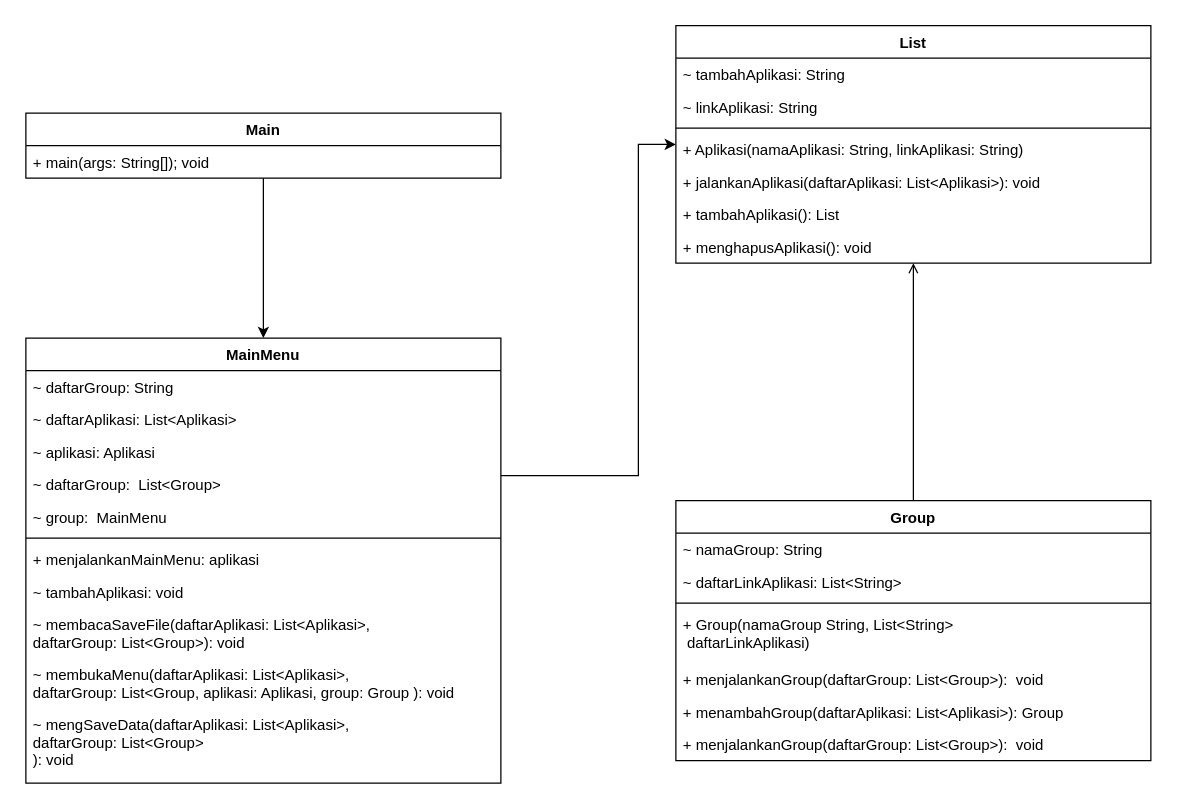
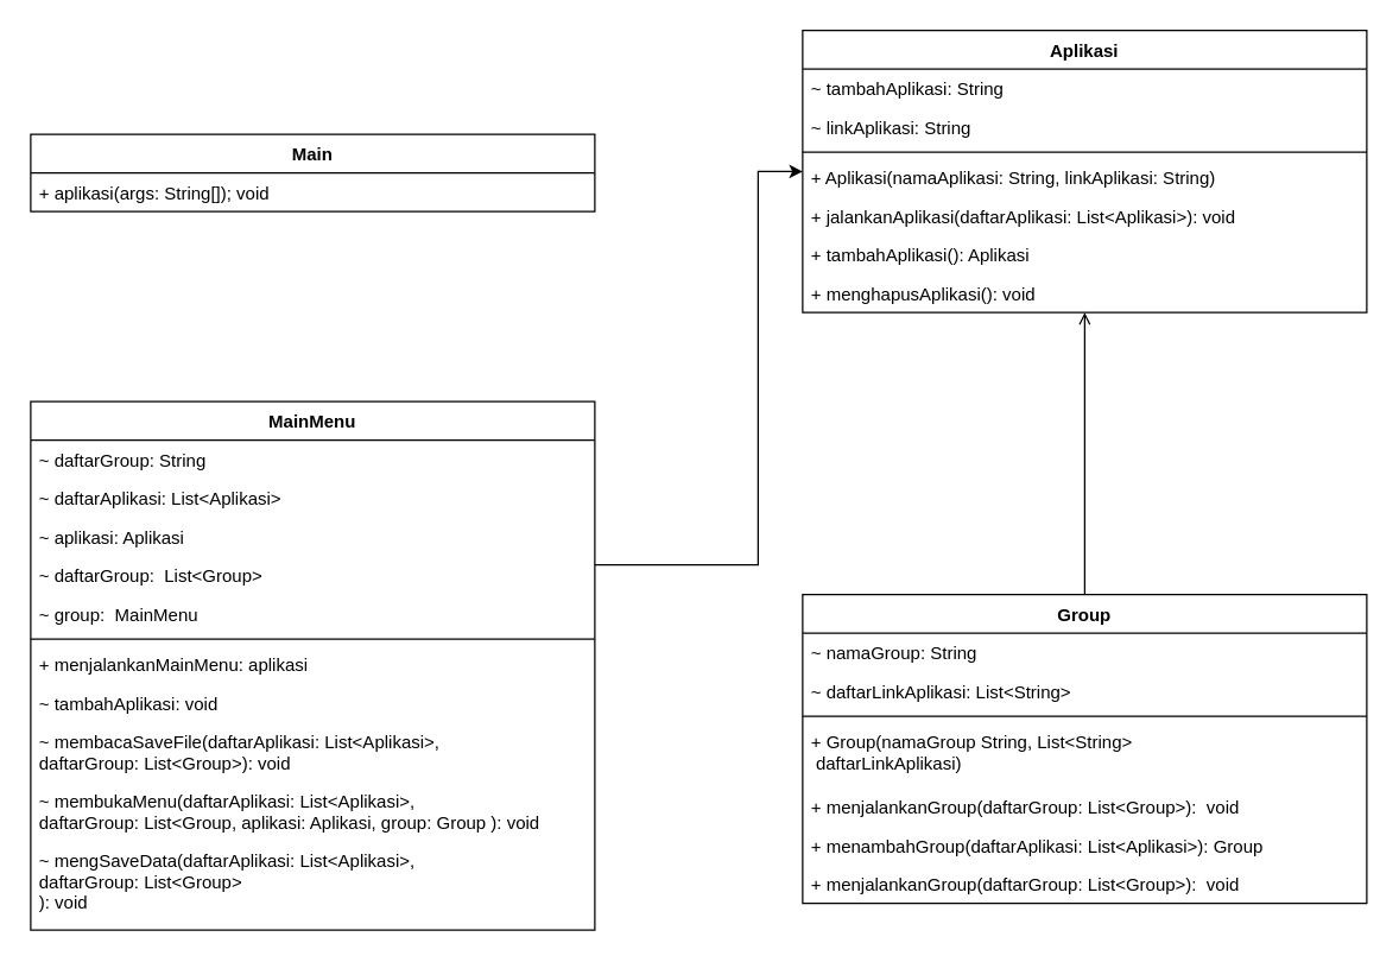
  <mxCell id="0" />
  <mxCell id="1" parent="0" />
- <mxCell id="2" value="List" style="swimlane;fontStyle=1;align=center;verticalAlign=top;childLayout=stackLayout;horizontal=1;startSize=26;horizontalStack=0;resizeParent=1;resizeParentMax=0;resizeLast=0;collapsible=1;marginBottom=0;" parent="1" vertex="1"><mxGeometry x="540" y="20" width="380" height="190" as="geometry" /></mxCell>
+ <mxCell id="2" value="Aplikasi" style="swimlane;fontStyle=1;align=center;verticalAlign=top;childLayout=stackLayout;horizontal=1;startSize=26;horizontalStack=0;resizeParent=1;resizeParentMax=0;resizeLast=0;collapsible=1;marginBottom=0;" parent="1" vertex="1"><mxGeometry x="540" y="20" width="380" height="190" as="geometry" /></mxCell>
  <mxCell id="3" value="~ tambahAplikasi: String" style="text;strokeColor=none;fillColor=none;align=left;verticalAlign=top;spacingLeft=4;spacingRight=4;overflow=hidden;rotatable=0;points=[[0,0.5],[1,0.5]];portConstraint=eastwest;" parent="2" vertex="1"><mxGeometry y="26" width="380" height="26" as="geometry" /></mxCell>
  <mxCell id="4" value="~ linkAplikasi: String" style="text;strokeColor=none;fillColor=none;align=left;verticalAlign=top;spacingLeft=4;spacingRight=4;overflow=hidden;rotatable=0;points=[[0,0.5],[1,0.5]];portConstraint=eastwest;" parent="2" vertex="1"><mxGeometry y="52" width="380" height="26" as="geometry" /></mxCell>
  <mxCell id="5" value="" style="line;strokeWidth=1;fillColor=none;align=left;verticalAlign=middle;spacingTop=-1;spacingLeft=3;spacingRight=3;rotatable=0;labelPosition=right;points=[];portConstraint=eastwest;strokeColor=inherit;" parent="2" vertex="1"><mxGeometry y="78" width="380" height="8" as="geometry" /></mxCell>
  <mxCell id="6" value="+ Aplikasi(namaAplikasi: String, linkAplikasi: String)" style="text;strokeColor=none;fillColor=none;align=left;verticalAlign=top;spacingLeft=4;spacingRight=4;overflow=hidden;rotatable=0;points=[[0,0.5],[1,0.5]];portConstraint=eastwest;" parent="2" vertex="1"><mxGeometry y="86" width="380" height="26" as="geometry" /></mxCell>
  <mxCell id="7" value="+ jalankanAplikasi(daftarAplikasi: List&lt;Aplikasi&gt;): void" style="text;strokeColor=none;fillColor=none;align=left;verticalAlign=top;spacingLeft=4;spacingRight=4;overflow=hidden;rotatable=0;points=[[0,0.5],[1,0.5]];portConstraint=eastwest;" parent="2" vertex="1"><mxGeometry y="112" width="380" height="26" as="geometry" /></mxCell>
- <mxCell id="8" value="+ tambahAplikasi(): List" style="text;strokeColor=none;fillColor=none;align=left;verticalAlign=top;spacingLeft=4;spacingRight=4;overflow=hidden;rotatable=0;points=[[0,0.5],[1,0.5]];portConstraint=eastwest;" parent="2" vertex="1"><mxGeometry y="138" width="380" height="26" as="geometry" /></mxCell>
+ <mxCell id="8" value="+ tambahAplikasi(): Aplikasi" style="text;strokeColor=none;fillColor=none;align=left;verticalAlign=top;spacingLeft=4;spacingRight=4;overflow=hidden;rotatable=0;points=[[0,0.5],[1,0.5]];portConstraint=eastwest;" parent="2" vertex="1"><mxGeometry y="138" width="380" height="26" as="geometry" /></mxCell>
  <mxCell id="9" value="+ menghapusAplikasi(): void" style="text;strokeColor=none;fillColor=none;align=left;verticalAlign=top;spacingLeft=4;spacingRight=4;overflow=hidden;rotatable=0;points=[[0,0.5],[1,0.5]];portConstraint=eastwest;" parent="2" vertex="1"><mxGeometry y="164" width="380" height="26" as="geometry" /></mxCell>
  <mxCell id="10" style="edgeStyle=orthogonalEdgeStyle;rounded=0;orthogonalLoop=1;jettySize=auto;html=1;endArrow=open;" edge="1" parent="1" source="11" target="2"><mxGeometry relative="1" as="geometry" /></mxCell>
  <mxCell id="11" value="Group" style="swimlane;fontStyle=1;align=center;verticalAlign=top;childLayout=stackLayout;horizontal=1;startSize=26;horizontalStack=0;resizeParent=1;resizeParentMax=0;resizeLast=0;collapsible=1;marginBottom=0;" parent="1" vertex="1"><mxGeometry x="540" y="400" width="380" height="208" as="geometry" /></mxCell>
  <mxCell id="12" value="~ namaGroup: String" style="text;strokeColor=none;fillColor=none;align=left;verticalAlign=top;spacingLeft=4;spacingRight=4;overflow=hidden;rotatable=0;points=[[0,0.5],[1,0.5]];portConstraint=eastwest;" parent="11" vertex="1"><mxGeometry y="26" width="380" height="26" as="geometry" /></mxCell>
  <mxCell id="13" value="~ daftarLinkAplikasi: List&lt;String&gt;" style="text;strokeColor=none;fillColor=none;align=left;verticalAlign=top;spacingLeft=4;spacingRight=4;overflow=hidden;rotatable=0;points=[[0,0.5],[1,0.5]];portConstraint=eastwest;" parent="11" vertex="1"><mxGeometry y="52" width="380" height="26" as="geometry" /></mxCell>
  <mxCell id="14" value="" style="line;strokeWidth=1;fillColor=none;align=left;verticalAlign=middle;spacingTop=-1;spacingLeft=3;spacingRight=3;rotatable=0;labelPosition=right;points=[];portConstraint=eastwest;strokeColor=inherit;" parent="11" vertex="1"><mxGeometry y="78" width="380" height="8" as="geometry" /></mxCell>
  <mxCell id="15" value="+ Group(namaGroup String, List&lt;String&gt;&#10; daftarLinkAplikasi)" style="text;strokeColor=none;fillColor=none;align=left;verticalAlign=top;spacingLeft=4;spacingRight=4;overflow=hidden;rotatable=0;points=[[0,0.5],[1,0.5]];portConstraint=eastwest;" parent="11" vertex="1"><mxGeometry y="86" width="380" height="44" as="geometry" /></mxCell>
  <mxCell id="16" value="+ menjalankanGroup(daftarGroup: List&lt;Group&gt;):  void" style="text;strokeColor=none;fillColor=none;align=left;verticalAlign=top;spacingLeft=4;spacingRight=4;overflow=hidden;rotatable=0;points=[[0,0.5],[1,0.5]];portConstraint=eastwest;" parent="11" vertex="1"><mxGeometry y="130" width="380" height="26" as="geometry" /></mxCell>
  <mxCell id="17" value="+ menambahGroup(daftarAplikasi: List&lt;Aplikasi&gt;): Group" style="text;strokeColor=none;fillColor=none;align=left;verticalAlign=top;spacingLeft=4;spacingRight=4;overflow=hidden;rotatable=0;points=[[0,0.5],[1,0.5]];portConstraint=eastwest;" parent="11" vertex="1"><mxGeometry y="156" width="380" height="26" as="geometry" /></mxCell>
  <mxCell id="18" value="+ menjalankanGroup(daftarGroup: List&lt;Group&gt;):  void" style="text;strokeColor=none;fillColor=none;align=left;verticalAlign=top;spacingLeft=4;spacingRight=4;overflow=hidden;rotatable=0;points=[[0,0.5],[1,0.5]];portConstraint=eastwest;" parent="11" vertex="1"><mxGeometry y="182" width="380" height="26" as="geometry" /></mxCell>
  <mxCell id="19" value="MainMenu" style="swimlane;fontStyle=1;align=center;verticalAlign=top;childLayout=stackLayout;horizontal=1;startSize=26;horizontalStack=0;resizeParent=1;resizeParentMax=0;resizeLast=0;collapsible=1;marginBottom=0;" parent="1" vertex="1"><mxGeometry x="20" y="270" width="380" height="356" as="geometry" /></mxCell>
  <mxCell id="20" value="~ daftarGroup: String" style="text;strokeColor=none;fillColor=none;align=left;verticalAlign=top;spacingLeft=4;spacingRight=4;overflow=hidden;rotatable=0;points=[[0,0.5],[1,0.5]];portConstraint=eastwest;" parent="19" vertex="1"><mxGeometry y="26" width="380" height="26" as="geometry" /></mxCell>
  <mxCell id="21" value="~ daftarAplikasi: List&lt;Aplikasi&gt;" style="text;strokeColor=none;fillColor=none;align=left;verticalAlign=top;spacingLeft=4;spacingRight=4;overflow=hidden;rotatable=0;points=[[0,0.5],[1,0.5]];portConstraint=eastwest;" parent="19" vertex="1"><mxGeometry y="52" width="380" height="26" as="geometry" /></mxCell>
  <mxCell id="22" value="~ aplikasi: Aplikasi" style="text;strokeColor=none;fillColor=none;align=left;verticalAlign=top;spacingLeft=4;spacingRight=4;overflow=hidden;rotatable=0;points=[[0,0.5],[1,0.5]];portConstraint=eastwest;" parent="19" vertex="1"><mxGeometry y="78" width="380" height="26" as="geometry" /></mxCell>
  <mxCell id="23" value="~ daftarGroup:  List&lt;Group&gt;" style="text;strokeColor=none;fillColor=none;align=left;verticalAlign=top;spacingLeft=4;spacingRight=4;overflow=hidden;rotatable=0;points=[[0,0.5],[1,0.5]];portConstraint=eastwest;" parent="19" vertex="1"><mxGeometry y="104" width="380" height="26" as="geometry" /></mxCell>
  <mxCell id="24" value="~ group:  MainMenu" style="text;strokeColor=none;fillColor=none;align=left;verticalAlign=top;spacingLeft=4;spacingRight=4;overflow=hidden;rotatable=0;points=[[0,0.5],[1,0.5]];portConstraint=eastwest;" parent="19" vertex="1"><mxGeometry y="130" width="380" height="26" as="geometry" /></mxCell>
  <mxCell id="25" value="" style="line;strokeWidth=1;fillColor=none;align=left;verticalAlign=middle;spacingTop=-1;spacingLeft=3;spacingRight=3;rotatable=0;labelPosition=right;points=[];portConstraint=eastwest;strokeColor=inherit;" parent="19" vertex="1"><mxGeometry y="156" width="380" height="8" as="geometry" /></mxCell>
  <mxCell id="26" value="+ menjalankanMainMenu: aplikasi" style="text;strokeColor=none;fillColor=none;align=left;verticalAlign=top;spacingLeft=4;spacingRight=4;overflow=hidden;rotatable=0;points=[[0,0.5],[1,0.5]];portConstraint=eastwest;" parent="19" vertex="1"><mxGeometry y="164" width="380" height="26" as="geometry" /></mxCell>
  <mxCell id="27" value="~ tambahAplikasi: void" style="text;strokeColor=none;fillColor=none;align=left;verticalAlign=top;spacingLeft=4;spacingRight=4;overflow=hidden;rotatable=0;points=[[0,0.5],[1,0.5]];portConstraint=eastwest;" parent="19" vertex="1"><mxGeometry y="190" width="380" height="26" as="geometry" /></mxCell>
  <mxCell id="28" value="~ membacaSaveFile(daftarAplikasi: List&lt;Aplikasi&gt;, &#10;daftarGroup: List&lt;Group&gt;): void" style="text;strokeColor=none;fillColor=none;align=left;verticalAlign=top;spacingLeft=4;spacingRight=4;overflow=hidden;rotatable=0;points=[[0,0.5],[1,0.5]];portConstraint=eastwest;" parent="19" vertex="1"><mxGeometry y="216" width="380" height="40" as="geometry" /></mxCell>
  <mxCell id="29" value="~ membukaMenu(daftarAplikasi: List&lt;Aplikasi&gt;,&#10;daftarGroup: List&lt;Group, aplikasi: Aplikasi, group: Group ): void" style="text;strokeColor=none;fillColor=none;align=left;verticalAlign=top;spacingLeft=4;spacingRight=4;overflow=hidden;rotatable=0;points=[[0,0.5],[1,0.5]];portConstraint=eastwest;" parent="19" vertex="1"><mxGeometry y="256" width="380" height="40" as="geometry" /></mxCell>
  <mxCell id="30" value="~ mengSaveData(daftarAplikasi: List&lt;Aplikasi&gt;,&#10;daftarGroup: List&lt;Group&gt;&#10;): void" style="text;strokeColor=none;fillColor=none;align=left;verticalAlign=top;spacingLeft=4;spacingRight=4;overflow=hidden;rotatable=0;points=[[0,0.5],[1,0.5]];portConstraint=eastwest;" parent="19" vertex="1"><mxGeometry y="296" width="380" height="60" as="geometry" /></mxCell>
- <mxCell id="31" style="edgeStyle=orthogonalEdgeStyle;rounded=0;orthogonalLoop=1;jettySize=auto;html=1;" edge="1" parent="1" source="32" target="19"><mxGeometry relative="1" as="geometry" /></mxCell>
  <mxCell id="32" value="Main" style="swimlane;fontStyle=1;align=center;verticalAlign=top;childLayout=stackLayout;horizontal=1;startSize=26;horizontalStack=0;resizeParent=1;resizeParentMax=0;resizeLast=0;collapsible=1;marginBottom=0;" parent="1" vertex="1"><mxGeometry x="20" y="90" width="380" height="52" as="geometry" /></mxCell>
- <mxCell id="33" value="+ main(args: String[]); void" style="text;strokeColor=none;fillColor=none;align=left;verticalAlign=top;spacingLeft=4;spacingRight=4;overflow=hidden;rotatable=0;points=[[0,0.5],[1,0.5]];portConstraint=eastwest;" parent="32" vertex="1"><mxGeometry y="26" width="380" height="26" as="geometry" /></mxCell>
+ <mxCell id="33" value="+ aplikasi(args: String[]); void" style="text;strokeColor=none;fillColor=none;align=left;verticalAlign=top;spacingLeft=4;spacingRight=4;overflow=hidden;rotatable=0;points=[[0,0.5],[1,0.5]];portConstraint=eastwest;" parent="32" vertex="1"><mxGeometry y="26" width="380" height="26" as="geometry" /></mxCell>
  <mxCell id="34" value="" style="html=1;labelBackgroundColor=#ffffff;startArrow=none;startFill=0;startSize=6;endArrow=classic;endFill=1;endSize=6;jettySize=auto;orthogonalLoop=1;strokeWidth=1;dashed=0;fontSize=14;rounded=0;edgeStyle=orthogonalEdgeStyle;" edge="1" parent="1" source="19" target="2"><mxGeometry width="60" height="60" relative="1" as="geometry"><mxPoint x="258.104" y="232.069" as="sourcePoint" /><mxPoint x="650" y="290" as="targetPoint" /><Array as="points"><mxPoint x="510" y="380" /><mxPoint x="510" y="115" /></Array></mxGeometry></mxCell>
